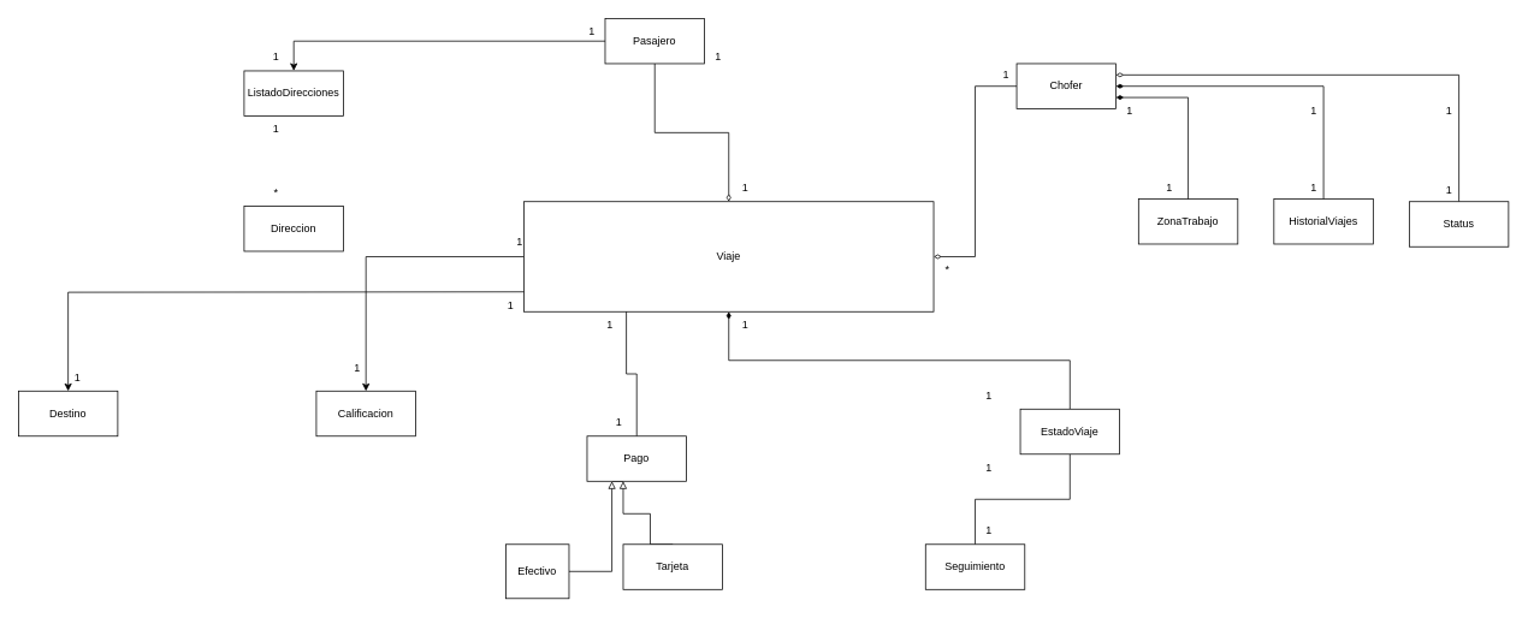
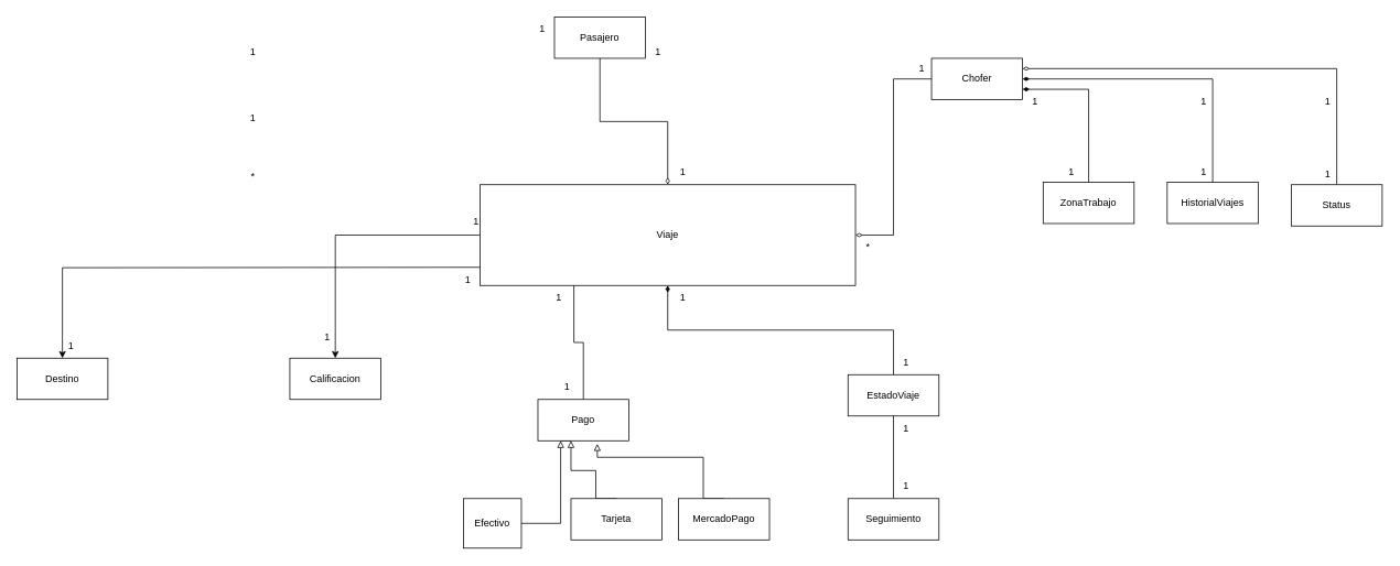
  <mxCell id="0" />
  <mxCell id="1" parent="0" />
  <mxCell id="2" value="&lt;div&gt;HistorialViajes&lt;/div&gt;" style="html=1;whiteSpace=wrap;" vertex="1" parent="1"><mxGeometry x="1411" y="220" width="110" height="50" as="geometry" /></mxCell>
  <mxCell id="3" value="ZonaTrabajo" style="html=1;whiteSpace=wrap;" vertex="1" parent="1"><mxGeometry x="1261" y="220" width="110" height="50" as="geometry" /></mxCell>
  <mxCell id="4" style="edgeStyle=orthogonalEdgeStyle;rounded=0;orthogonalLoop=1;jettySize=auto;html=1;exitX=0.25;exitY=1;exitDx=0;exitDy=0;" edge="1" parent="1" source="32"><mxGeometry relative="1" as="geometry"><mxPoint x="690" y="513" as="targetPoint" /></mxGeometry></mxCell>
  <mxCell id="5" style="edgeStyle=orthogonalEdgeStyle;rounded=0;orthogonalLoop=1;jettySize=auto;html=1;exitX=0;exitY=0.5;exitDx=0;exitDy=0;entryX=0.5;entryY=0;entryDx=0;entryDy=0;" edge="1" parent="1" source="6" target="51"><mxGeometry relative="1" as="geometry"><mxPoint x="402.5" y="463" as="targetPoint" /></mxGeometry></mxCell>
  <mxCell id="6" value="Viaje" style="html=1;whiteSpace=wrap;fillColor=light-dark(#FFFFFF,#66B2FF);strokeColor=light-dark(#000000,#004C99);fontColor=light-dark(#000000,#000000);" vertex="1" parent="1"><mxGeometry x="580" y="223" width="454" height="122" as="geometry" /></mxCell>
  <mxCell id="7" style="edgeStyle=orthogonalEdgeStyle;rounded=0;orthogonalLoop=1;jettySize=auto;html=1;endArrow=diamondThin;endFill=0;" edge="1" parent="1" source="9" target="6"><mxGeometry relative="1" as="geometry" /></mxCell>
- <mxCell id="8" style="edgeStyle=orthogonalEdgeStyle;rounded=0;orthogonalLoop=1;jettySize=auto;html=1;entryX=0.5;entryY=0;entryDx=0;entryDy=0;exitX=0;exitY=0.5;exitDx=0;exitDy=0;" edge="1" parent="1" source="9" target="42"><mxGeometry relative="1" as="geometry"><mxPoint x="540" y="-20" as="sourcePoint" /></mxGeometry></mxCell>
  <mxCell id="9" value="Pasajero" style="html=1;whiteSpace=wrap;" vertex="1" parent="1"><mxGeometry x="670" y="20" width="110" height="50" as="geometry" /></mxCell>
  <mxCell id="10" style="edgeStyle=orthogonalEdgeStyle;rounded=0;orthogonalLoop=1;jettySize=auto;html=1;exitX=1;exitY=0.25;exitDx=0;exitDy=0;entryX=0.5;entryY=0;entryDx=0;entryDy=0;endArrow=none;endFill=1;startArrow=diamondThin;startFill=0;" edge="1" parent="1" source="14" target="15"><mxGeometry relative="1" as="geometry" /></mxCell>
  <mxCell id="11" style="edgeStyle=orthogonalEdgeStyle;rounded=0;orthogonalLoop=1;jettySize=auto;html=1;exitX=1;exitY=0.5;exitDx=0;exitDy=0;entryX=0.5;entryY=0;entryDx=0;entryDy=0;endArrow=none;endFill=1;startFill=1;startArrow=diamondThin;" edge="1" parent="1" source="14" target="2"><mxGeometry relative="1" as="geometry" /></mxCell>
  <mxCell id="12" style="edgeStyle=orthogonalEdgeStyle;rounded=0;orthogonalLoop=1;jettySize=auto;html=1;exitX=1;exitY=0.75;exitDx=0;exitDy=0;endArrow=none;startFill=1;startArrow=diamondThin;" edge="1" parent="1" source="14" target="3"><mxGeometry relative="1" as="geometry" /></mxCell>
  <mxCell id="13" style="edgeStyle=orthogonalEdgeStyle;rounded=0;orthogonalLoop=1;jettySize=auto;html=1;entryX=1;entryY=0.5;entryDx=0;entryDy=0;endArrow=diamondThin;endFill=0;" edge="1" parent="1" source="14" target="6"><mxGeometry relative="1" as="geometry" /></mxCell>
  <mxCell id="14" value="Chofer" style="html=1;whiteSpace=wrap;" vertex="1" parent="1"><mxGeometry x="1126" y="70" width="110" height="50" as="geometry" /></mxCell>
  <mxCell id="15" value="Status" style="html=1;whiteSpace=wrap;" vertex="1" parent="1"><mxGeometry x="1561" y="223" width="110" height="50" as="geometry" /></mxCell>
  <mxCell id="16" style="edgeStyle=orthogonalEdgeStyle;rounded=0;orthogonalLoop=1;jettySize=auto;html=1;exitX=0.5;exitY=0;exitDx=0;exitDy=0;entryX=0.5;entryY=1;entryDx=0;entryDy=0;endArrow=diamondThin;endFill=1;" edge="1" parent="1" source="18" target="6"><mxGeometry relative="1" as="geometry" /></mxCell>
  <mxCell id="17" style="edgeStyle=orthogonalEdgeStyle;rounded=0;orthogonalLoop=1;jettySize=auto;html=1;entryX=0.5;entryY=0;entryDx=0;entryDy=0;endArrow=none;endFill=0;" edge="1" parent="1" source="18" target="30"><mxGeometry relative="1" as="geometry" /></mxCell>
- <mxCell id="18" value="EstadoViaje" style="html=1;whiteSpace=wrap;" vertex="1" parent="1"><mxGeometry x="1130" y="453" width="110" height="50" as="geometry" /></mxCell>
+ <mxCell id="18" value="EstadoViaje" style="html=1;whiteSpace=wrap;" vertex="1" parent="1"><mxGeometry x="1025" y="453" width="110" height="50" as="geometry" /></mxCell>
  <mxCell id="19" value="1" style="text;html=1;align=center;verticalAlign=middle;resizable=0;points=[];autosize=1;strokeColor=none;fillColor=none;" vertex="1" parent="1"><mxGeometry x="810" y="345" width="30" height="30" as="geometry" /></mxCell>
  <mxCell id="20" value="1" style="text;html=1;align=center;verticalAlign=middle;resizable=0;points=[];autosize=1;strokeColor=none;fillColor=none;" vertex="1" parent="1"><mxGeometry x="810" y="193" width="30" height="30" as="geometry" /></mxCell>
  <mxCell id="21" value="1" style="text;html=1;align=center;verticalAlign=middle;resizable=0;points=[];autosize=1;strokeColor=none;fillColor=none;" vertex="1" parent="1"><mxGeometry x="1099" y="68" width="30" height="30" as="geometry" /></mxCell>
  <mxCell id="22" value="*" style="text;html=1;align=center;verticalAlign=middle;resizable=0;points=[];autosize=1;strokeColor=none;fillColor=none;" vertex="1" parent="1"><mxGeometry x="1034" y="283" width="30" height="30" as="geometry" /></mxCell>
  <mxCell id="23" value="1" style="text;html=1;align=center;verticalAlign=middle;resizable=0;points=[];autosize=1;strokeColor=none;fillColor=none;" vertex="1" parent="1"><mxGeometry x="1236" y="108" width="30" height="30" as="geometry" /></mxCell>
  <mxCell id="24" value="1" style="text;html=1;align=center;verticalAlign=middle;resizable=0;points=[];autosize=1;strokeColor=none;fillColor=none;" vertex="1" parent="1"><mxGeometry x="1280" y="193" width="30" height="30" as="geometry" /></mxCell>
  <mxCell id="25" value="1" style="text;html=1;align=center;verticalAlign=middle;resizable=0;points=[];autosize=1;strokeColor=none;fillColor=none;" vertex="1" parent="1"><mxGeometry x="1440" y="108" width="30" height="30" as="geometry" /></mxCell>
  <mxCell id="26" value="1" style="text;html=1;align=center;verticalAlign=middle;resizable=0;points=[];autosize=1;strokeColor=none;fillColor=none;" vertex="1" parent="1"><mxGeometry x="1440" y="193" width="30" height="30" as="geometry" /></mxCell>
  <mxCell id="27" value="1" style="text;html=1;align=center;verticalAlign=middle;resizable=0;points=[];autosize=1;strokeColor=none;fillColor=none;" vertex="1" parent="1"><mxGeometry x="1590" y="108" width="30" height="30" as="geometry" /></mxCell>
  <mxCell id="28" value="1" style="text;html=1;align=center;verticalAlign=middle;resizable=0;points=[];autosize=1;strokeColor=none;fillColor=none;" vertex="1" parent="1"><mxGeometry x="1590" y="195" width="30" height="30" as="geometry" /></mxCell>
  <mxCell id="29" value="1" style="text;html=1;align=center;verticalAlign=middle;resizable=0;points=[];autosize=1;strokeColor=none;fillColor=none;" vertex="1" parent="1"><mxGeometry x="1080" y="423" width="30" height="30" as="geometry" /></mxCell>
  <mxCell id="30" value="Seguimiento" style="html=1;whiteSpace=wrap;" vertex="1" parent="1"><mxGeometry x="1025" y="603" width="110" height="50" as="geometry" /></mxCell>
  <mxCell id="31" value="" style="edgeStyle=orthogonalEdgeStyle;rounded=0;orthogonalLoop=1;jettySize=auto;html=1;exitX=0.25;exitY=1;exitDx=0;exitDy=0;endArrow=none;endFill=0;" edge="1" parent="1" source="6" target="32"><mxGeometry relative="1" as="geometry"><mxPoint x="690" y="513" as="targetPoint" /><mxPoint x="899" y="285" as="sourcePoint" /></mxGeometry></mxCell>
  <mxCell id="32" value="Pago" style="html=1;whiteSpace=wrap;" vertex="1" parent="1"><mxGeometry x="650" y="483" width="110" height="50" as="geometry" /></mxCell>
  <mxCell id="33" style="edgeStyle=orthogonalEdgeStyle;rounded=0;orthogonalLoop=1;jettySize=auto;html=1;entryX=0.25;entryY=1;entryDx=0;entryDy=0;endArrow=block;endFill=0;" edge="1" parent="1" source="34" target="32"><mxGeometry relative="1" as="geometry" /></mxCell>
  <mxCell id="34" value="Efectivo" style="html=1;whiteSpace=wrap;" vertex="1" parent="1"><mxGeometry x="560" y="603" width="70" height="60" as="geometry" /></mxCell>
  <mxCell id="35" style="edgeStyle=orthogonalEdgeStyle;rounded=0;orthogonalLoop=1;jettySize=auto;html=1;exitX=0.5;exitY=0;exitDx=0;exitDy=0;endArrow=block;endFill=0;" edge="1" parent="1" source="36"><mxGeometry relative="1" as="geometry"><mxPoint x="690" y="533" as="targetPoint" /><Array as="points"><mxPoint x="720" y="603" /><mxPoint x="720" y="569" /><mxPoint x="690" y="569" /></Array></mxGeometry></mxCell>
  <mxCell id="36" value="Tarjeta" style="html=1;whiteSpace=wrap;" vertex="1" parent="1"><mxGeometry x="690" y="603" width="110" height="50" as="geometry" /></mxCell>
+ <mxCell id="37" style="edgeStyle=orthogonalEdgeStyle;rounded=0;orthogonalLoop=1;jettySize=auto;html=1;exitX=0.5;exitY=0;exitDx=0;exitDy=0;entryX=0.653;entryY=1.074;entryDx=0;entryDy=0;entryPerimeter=0;endArrow=block;endFill=0;" edge="1" parent="1" source="38" target="32"><mxGeometry relative="1" as="geometry"><Array as="points"><mxPoint x="850" y="603" /><mxPoint x="850" y="553" /><mxPoint x="722" y="553" /></Array></mxGeometry></mxCell>
+ <mxCell id="38" value="MercadoPago" style="html=1;whiteSpace=wrap;" vertex="1" parent="1"><mxGeometry x="820" y="603" width="110" height="50" as="geometry" /></mxCell>
  <mxCell id="39" value="1" style="text;html=1;align=center;verticalAlign=middle;resizable=0;points=[];autosize=1;strokeColor=none;fillColor=none;" vertex="1" parent="1"><mxGeometry x="670" y="453" width="30" height="30" as="geometry" /></mxCell>
  <mxCell id="40" value="1" style="text;html=1;align=center;verticalAlign=middle;resizable=0;points=[];autosize=1;strokeColor=none;fillColor=none;" vertex="1" parent="1"><mxGeometry x="660" y="345" width="30" height="30" as="geometry" /></mxCell>
  <mxCell id="41" value="1" style="text;html=1;align=center;verticalAlign=middle;resizable=0;points=[];autosize=1;strokeColor=none;fillColor=none;" vertex="1" parent="1"><mxGeometry x="780" y="48" width="30" height="30" as="geometry" /></mxCell>
- <mxCell id="42" value="ListadoDirecciones" style="html=1;whiteSpace=wrap;" vertex="1" parent="1"><mxGeometry x="270" y="78" width="110" height="50" as="geometry" /></mxCell>
- <mxCell id="43" value="Direccion" style="html=1;whiteSpace=wrap;" vertex="1" parent="1"><mxGeometry x="270" y="228" width="110" height="50" as="geometry" /></mxCell>
  <mxCell id="44" value="1" style="text;html=1;align=center;verticalAlign=middle;resizable=0;points=[];autosize=1;strokeColor=none;fillColor=none;" vertex="1" parent="1"><mxGeometry x="290" y="48" width="30" height="30" as="geometry" /></mxCell>
  <mxCell id="45" value="1" style="text;html=1;align=center;verticalAlign=middle;resizable=0;points=[];autosize=1;strokeColor=none;fillColor=none;" vertex="1" parent="1"><mxGeometry x="640" y="20" width="30" height="30" as="geometry" /></mxCell>
  <mxCell id="46" value="1" style="text;html=1;align=center;verticalAlign=middle;resizable=0;points=[];autosize=1;strokeColor=none;fillColor=none;" vertex="1" parent="1"><mxGeometry x="290" y="128" width="30" height="30" as="geometry" /></mxCell>
  <mxCell id="47" value="*" style="text;html=1;align=center;verticalAlign=middle;resizable=0;points=[];autosize=1;strokeColor=none;fillColor=none;" vertex="1" parent="1"><mxGeometry x="290" y="198" width="30" height="30" as="geometry" /></mxCell>
  <mxCell id="48" value="Destino" style="html=1;whiteSpace=wrap;" vertex="1" parent="1"><mxGeometry x="20" y="433" width="110" height="50" as="geometry" /></mxCell>
  <mxCell id="49" style="edgeStyle=orthogonalEdgeStyle;rounded=0;orthogonalLoop=1;jettySize=auto;html=1;entryX=0.5;entryY=0;entryDx=0;entryDy=0;" edge="1" parent="1" target="48"><mxGeometry relative="1" as="geometry"><mxPoint x="580" y="323" as="sourcePoint" /><mxPoint x="55.32" y="418.35" as="targetPoint" /></mxGeometry></mxCell>
  <mxCell id="50" value="1" style="text;html=1;align=center;verticalAlign=middle;resizable=0;points=[];autosize=1;strokeColor=none;fillColor=none;" vertex="1" parent="1"><mxGeometry x="560" y="253" width="30" height="30" as="geometry" /></mxCell>
  <mxCell id="51" value="Calificacion" style="html=1;whiteSpace=wrap;" vertex="1" parent="1"><mxGeometry x="350" y="433" width="110" height="50" as="geometry" /></mxCell>
  <mxCell id="52" value="1" style="text;html=1;align=center;verticalAlign=middle;resizable=0;points=[];autosize=1;strokeColor=none;fillColor=none;" vertex="1" parent="1"><mxGeometry x="380" y="393" width="30" height="30" as="geometry" /></mxCell>
  <mxCell id="53" value="1" style="text;html=1;align=center;verticalAlign=middle;resizable=0;points=[];autosize=1;strokeColor=none;fillColor=none;" vertex="1" parent="1"><mxGeometry x="550" y="323" width="30" height="30" as="geometry" /></mxCell>
  <mxCell id="54" value="1" style="text;html=1;align=center;verticalAlign=middle;resizable=0;points=[];autosize=1;strokeColor=none;fillColor=none;" vertex="1" parent="1"><mxGeometry x="70" y="403" width="30" height="30" as="geometry" /></mxCell>
  <mxCell id="55" value="1" style="text;html=1;align=center;verticalAlign=middle;resizable=0;points=[];autosize=1;strokeColor=none;fillColor=none;" vertex="1" parent="1"><mxGeometry x="1080" y="573" width="30" height="30" as="geometry" /></mxCell>
  <mxCell id="56" value="1" style="text;html=1;align=center;verticalAlign=middle;resizable=0;points=[];autosize=1;strokeColor=none;fillColor=none;" vertex="1" parent="1"><mxGeometry x="1080" y="503" width="30" height="30" as="geometry" /></mxCell>
